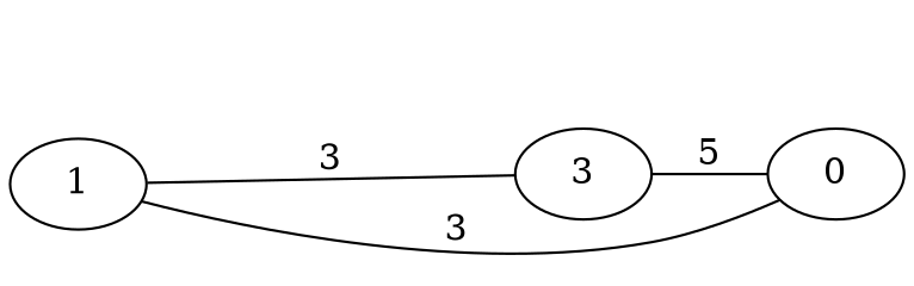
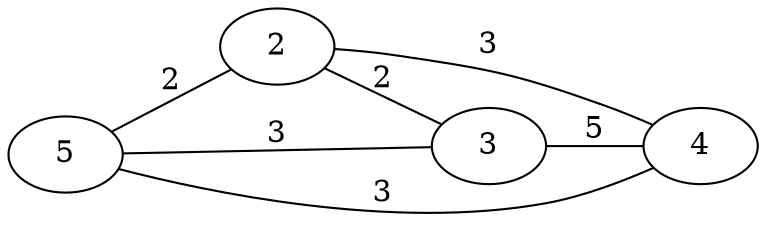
  graph {
    rankdir=LR
    node [habit=3 x=1 y=1]
    edge [weight=2]
-   1 [base=1]
+   1 [base=1 label=5]
+   2 [habit=1 x=5]
    3 [base=2 x=5 y=5]
-   4 [habit=1 y=5 label=0]
+   4 [habit=1 y=5]
+   1 -- 2 [label=2]
    1 -- 3 [label=3 weight=3]
+   2 -- 3 [label=2]
+   2 -- 4 [label=3 weight=3]
    3 -- 4 [label=5]
    4 -- 1 [label=3]
  }
